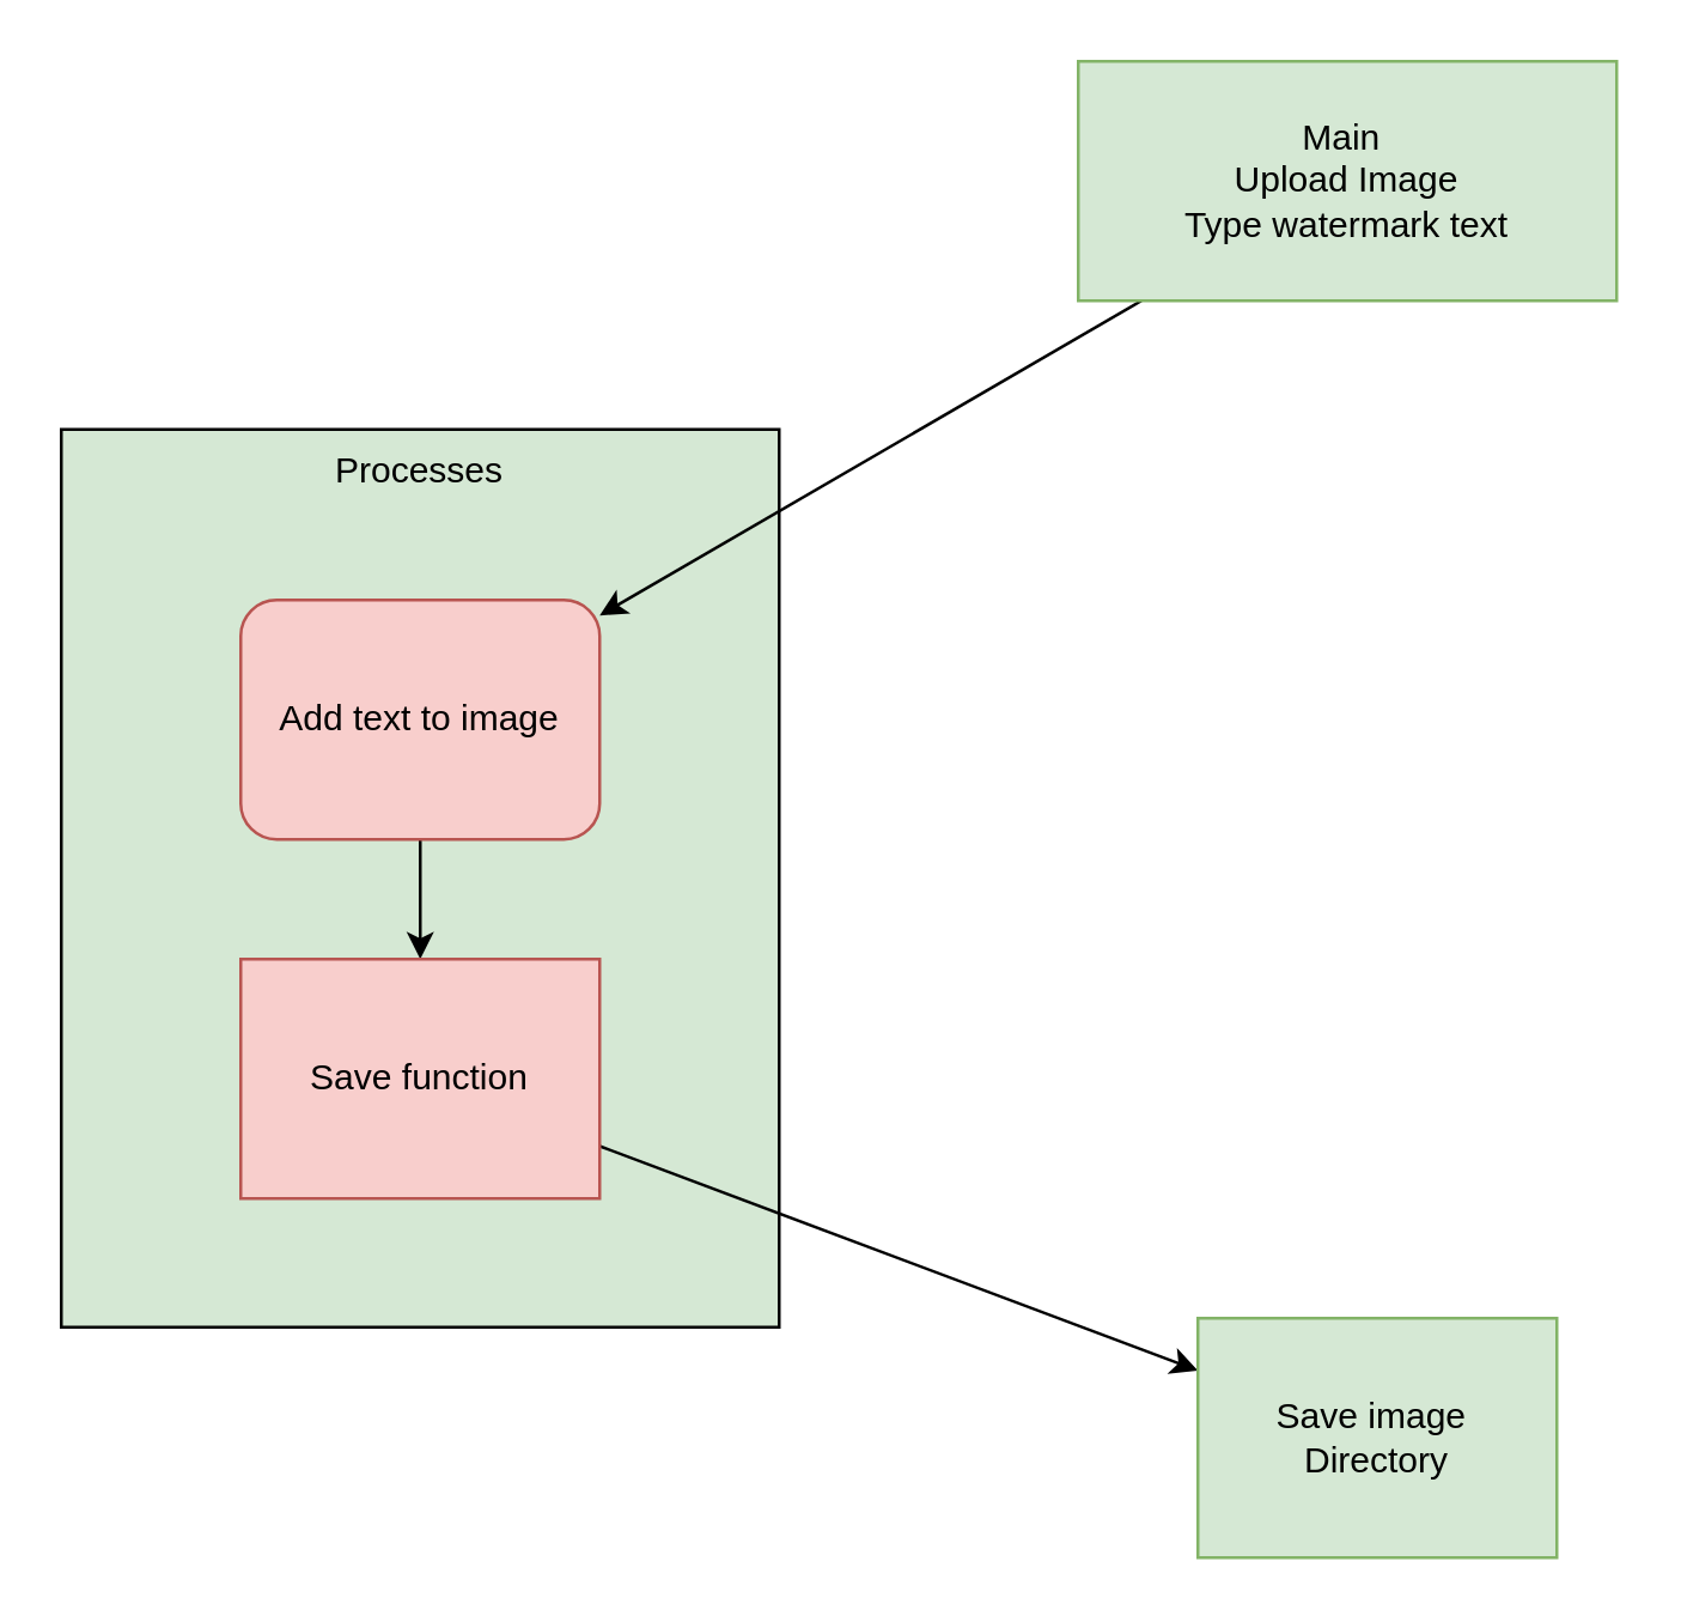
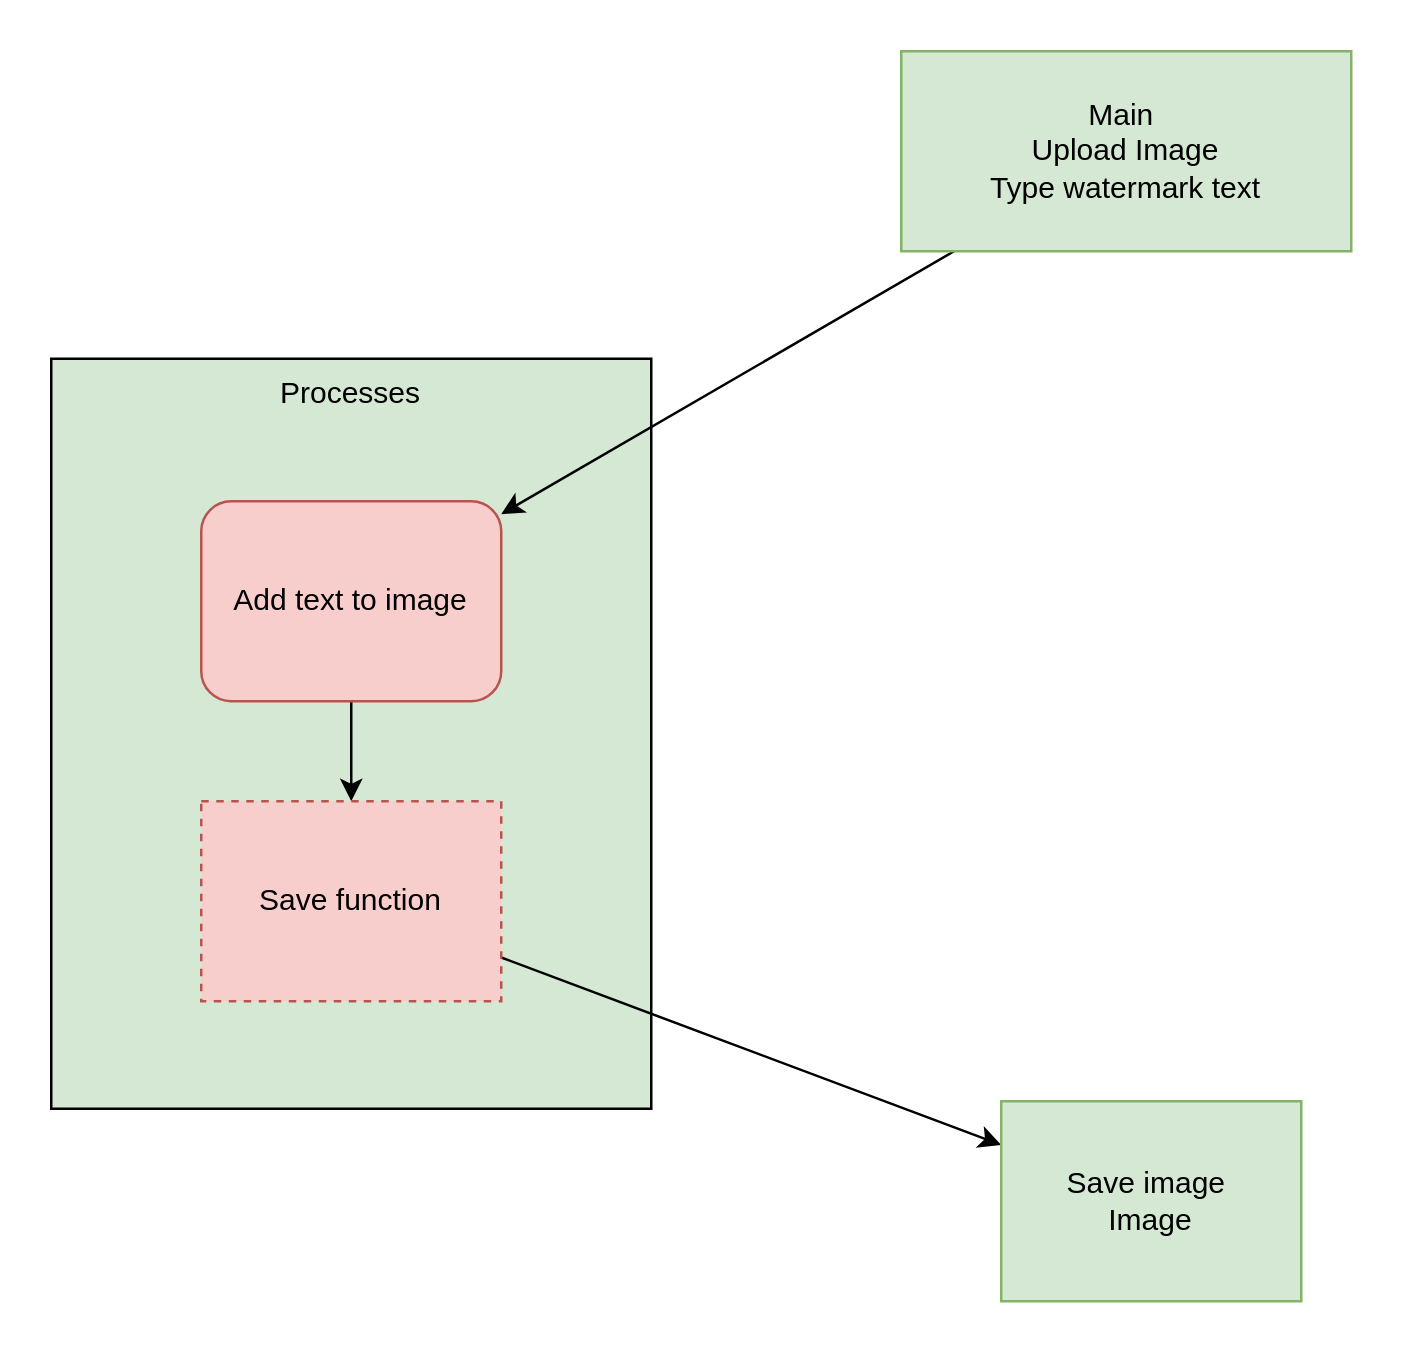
  <mxCell id="0" />
  <mxCell id="1" parent="0" />
  <mxCell id="2" value="Processes" style="rounded=0;whiteSpace=wrap;html=1;verticalAlign=top;fillColor=#d5e8d4;" vertex="1" parent="1"><mxGeometry x="20" y="143" width="240" height="300" as="geometry" /></mxCell>
  <mxCell id="3" style="edgeStyle=orthogonalEdgeStyle;rounded=0;orthogonalLoop=1;jettySize=auto;html=1;entryDx=0;entryDy=0;noEdgeStyle=1;" edge="1" parent="1" source="4" target="6"><mxGeometry relative="1" as="geometry"><Array as="points" /></mxGeometry></mxCell>
  <mxCell id="4" value="Main&amp;nbsp;&lt;br&gt;Upload Image&lt;br&gt;Type watermark text" style="rounded=0;whiteSpace=wrap;html=1;fillColor=#d5e8d4;strokeColor=#82b366;" vertex="1" parent="1"><mxGeometry x="360" y="20" width="180" height="80" as="geometry" /></mxCell>
  <mxCell id="5" style="edgeStyle=orthogonalEdgeStyle;rounded=0;orthogonalLoop=1;jettySize=auto;html=1;entryDx=0;entryDy=0;noEdgeStyle=1;" edge="1" parent="1" source="6" target="8"><mxGeometry relative="1" as="geometry"><Array as="points" /></mxGeometry></mxCell>
  <mxCell id="6" value="Add text to image" style="whiteSpace=wrap;html=1;fillColor=#f8cecc;strokeColor=#b85450;rounded=1;" vertex="1" parent="1"><mxGeometry x="80" y="200" width="120" height="80" as="geometry" /></mxCell>
  <mxCell id="7" style="edgeStyle=orthogonalEdgeStyle;rounded=0;orthogonalLoop=1;jettySize=auto;html=1;entryDx=0;entryDy=0;noEdgeStyle=1;" edge="1" parent="1" source="8" target="9"><mxGeometry relative="1" as="geometry"><Array as="points" /></mxGeometry></mxCell>
- <mxCell id="8" value="Save function" style="rounded=0;whiteSpace=wrap;html=1;fillColor=#f8cecc;strokeColor=#b85450;" vertex="1" parent="1"><mxGeometry x="80" y="320" width="120" height="80" as="geometry" /></mxCell>
- <mxCell id="9" value="Save image&amp;nbsp;&lt;br&gt;Directory" style="rounded=0;whiteSpace=wrap;html=1;fillColor=#d5e8d4;strokeColor=#82b366;" vertex="1" parent="1"><mxGeometry x="400" y="440" width="120" height="80" as="geometry" /></mxCell>
+ <mxCell id="8" value="Save function" style="rounded=0;whiteSpace=wrap;html=1;fillColor=#f8cecc;strokeColor=#b85450;dashed=1;" vertex="1" parent="1"><mxGeometry x="80" y="320" width="120" height="80" as="geometry" /></mxCell>
+ <mxCell id="9" value="Save image&amp;nbsp;&lt;br&gt;Image" style="rounded=0;whiteSpace=wrap;html=1;fillColor=#d5e8d4;strokeColor=#82b366;" vertex="1" parent="1"><mxGeometry x="400" y="440" width="120" height="80" as="geometry" /></mxCell>
